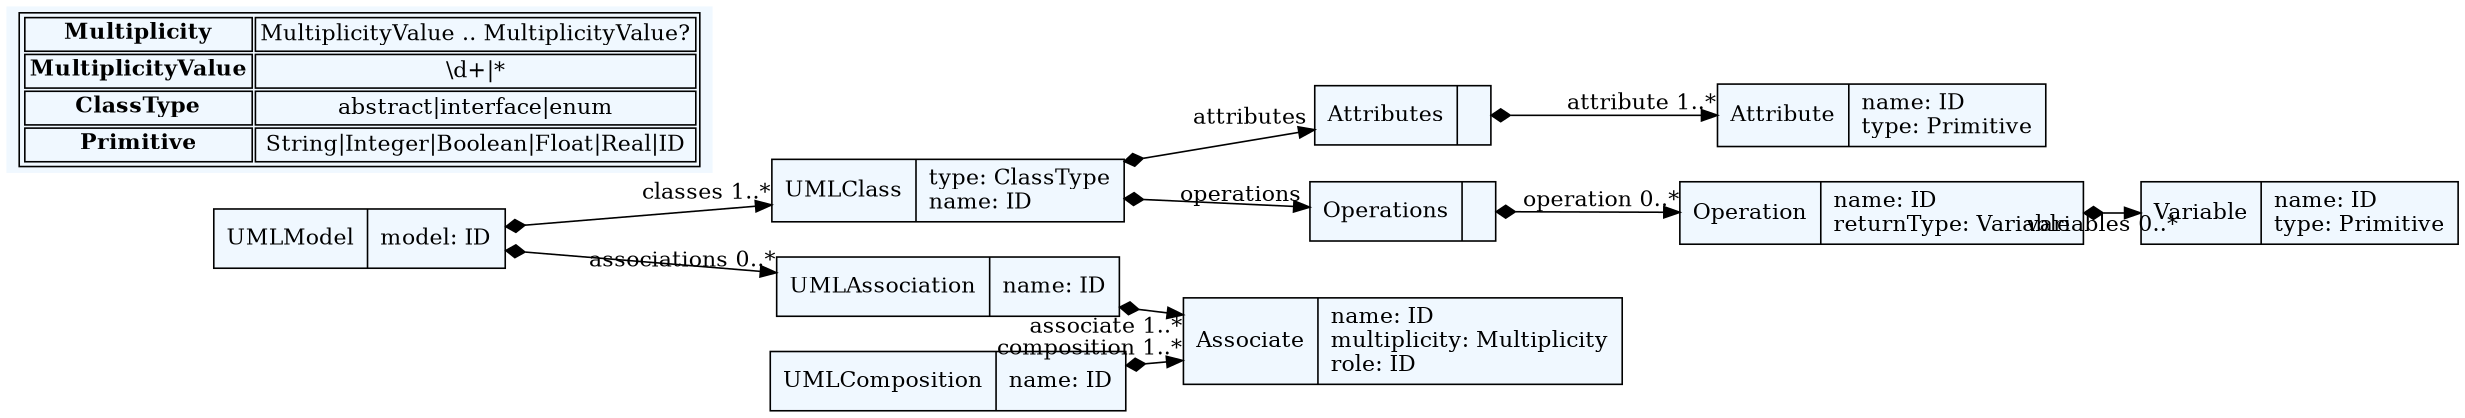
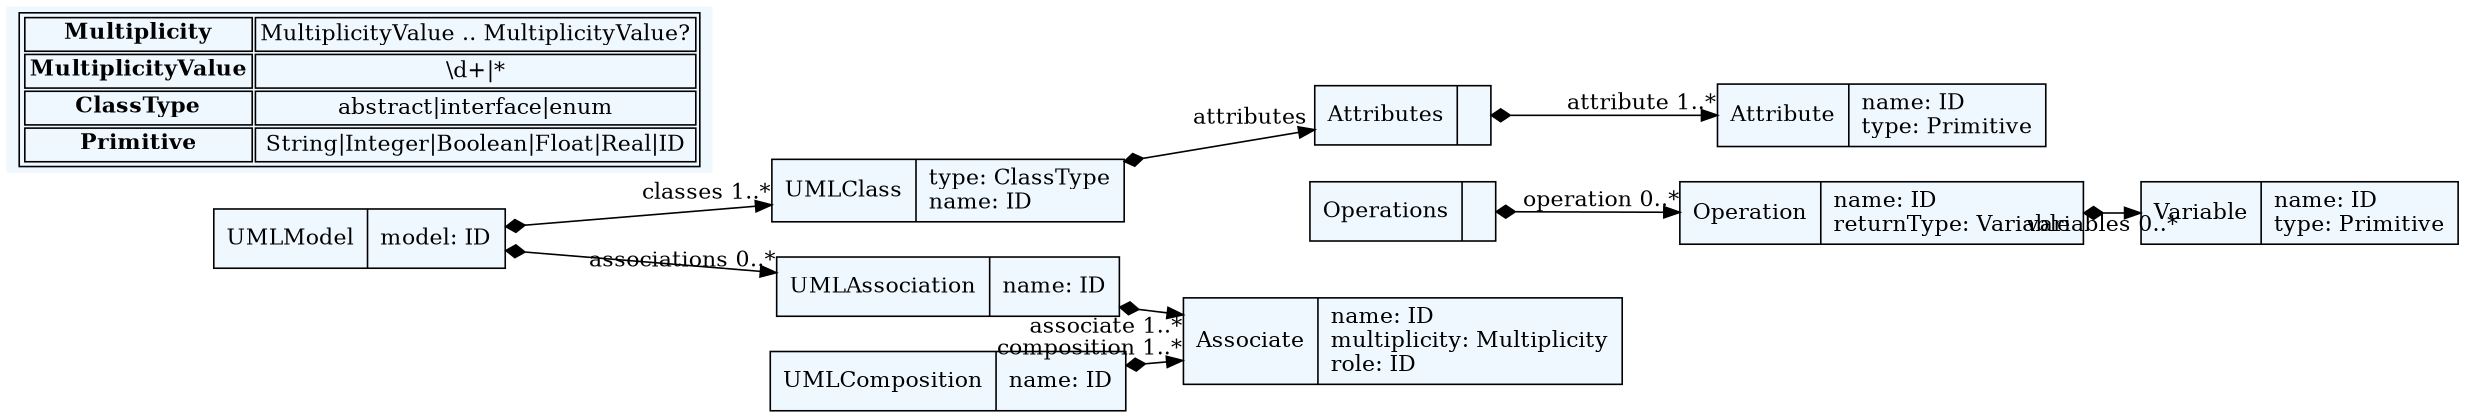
  digraph {
    fontname="Bitstream Vera Sans"
    fontsize=8
    nodesep=0.3
    rankdir=LR
    node [fillcolor=aliceblue shape=record style=filled]
    edge [arrowtail=diamond dir=both]
    n1 [label="{UMLModel|model: ID\l}"]
    n2 [label="{UMLClass|type: ClassType\lname: ID\l}"]
    n3 [label="{UMLAssociation|name: ID\l}"]
    n4 [label="{Attributes|}"]
    n5 [label="{Operations|}"]
    n6 [label="{Associate|name: ID\lmultiplicity: Multiplicity\lrole: ID\l}"]
    n7 [label="{UMLComposition|name: ID\l}"]
    n8 [label="{Attribute|name: ID\ltype: Primitive\l}"]
    n9 [label="{Operation|name: ID\lreturnType: Variable\l}"]
    n10 [label="{Variable|name: ID\ltype: Primitive\l}"]
    n11 [label=< <table> 	<tr> 		<td><b>Multiplicity</b></td><td>MultiplicityValue .. MultiplicityValue?</td> 	</tr> 	<tr> 		<td><b>MultiplicityValue</b></td><td>\d+|*</td> 	</tr> 	<tr> 		<td><b>ClassType</b></td><td>abstract|interface|enum</td> 	</tr> 	<tr> 		<td><b>Primitive</b></td><td>String|Integer|Boolean|Float|Real|ID</td> 	</tr> </table> > shape=plaintext]
    n1 -> n2 [headlabel="classes 1..*"]
    n1 -> n3 [headlabel="associations 0..*"]
    n2 -> n4 [headlabel="attributes "]
-   n2 -> n5 [headlabel="operations "]
    n3 -> n6 [headlabel="associate 1..*"]
    n4 -> n8 [headlabel="attribute 1..*"]
    n5 -> n9 [headlabel="operation 0..*"]
    n7 -> n6 [headlabel="composition 1..*"]
    n9 -> n10 [headlabel="variables 0..*"]
  }
